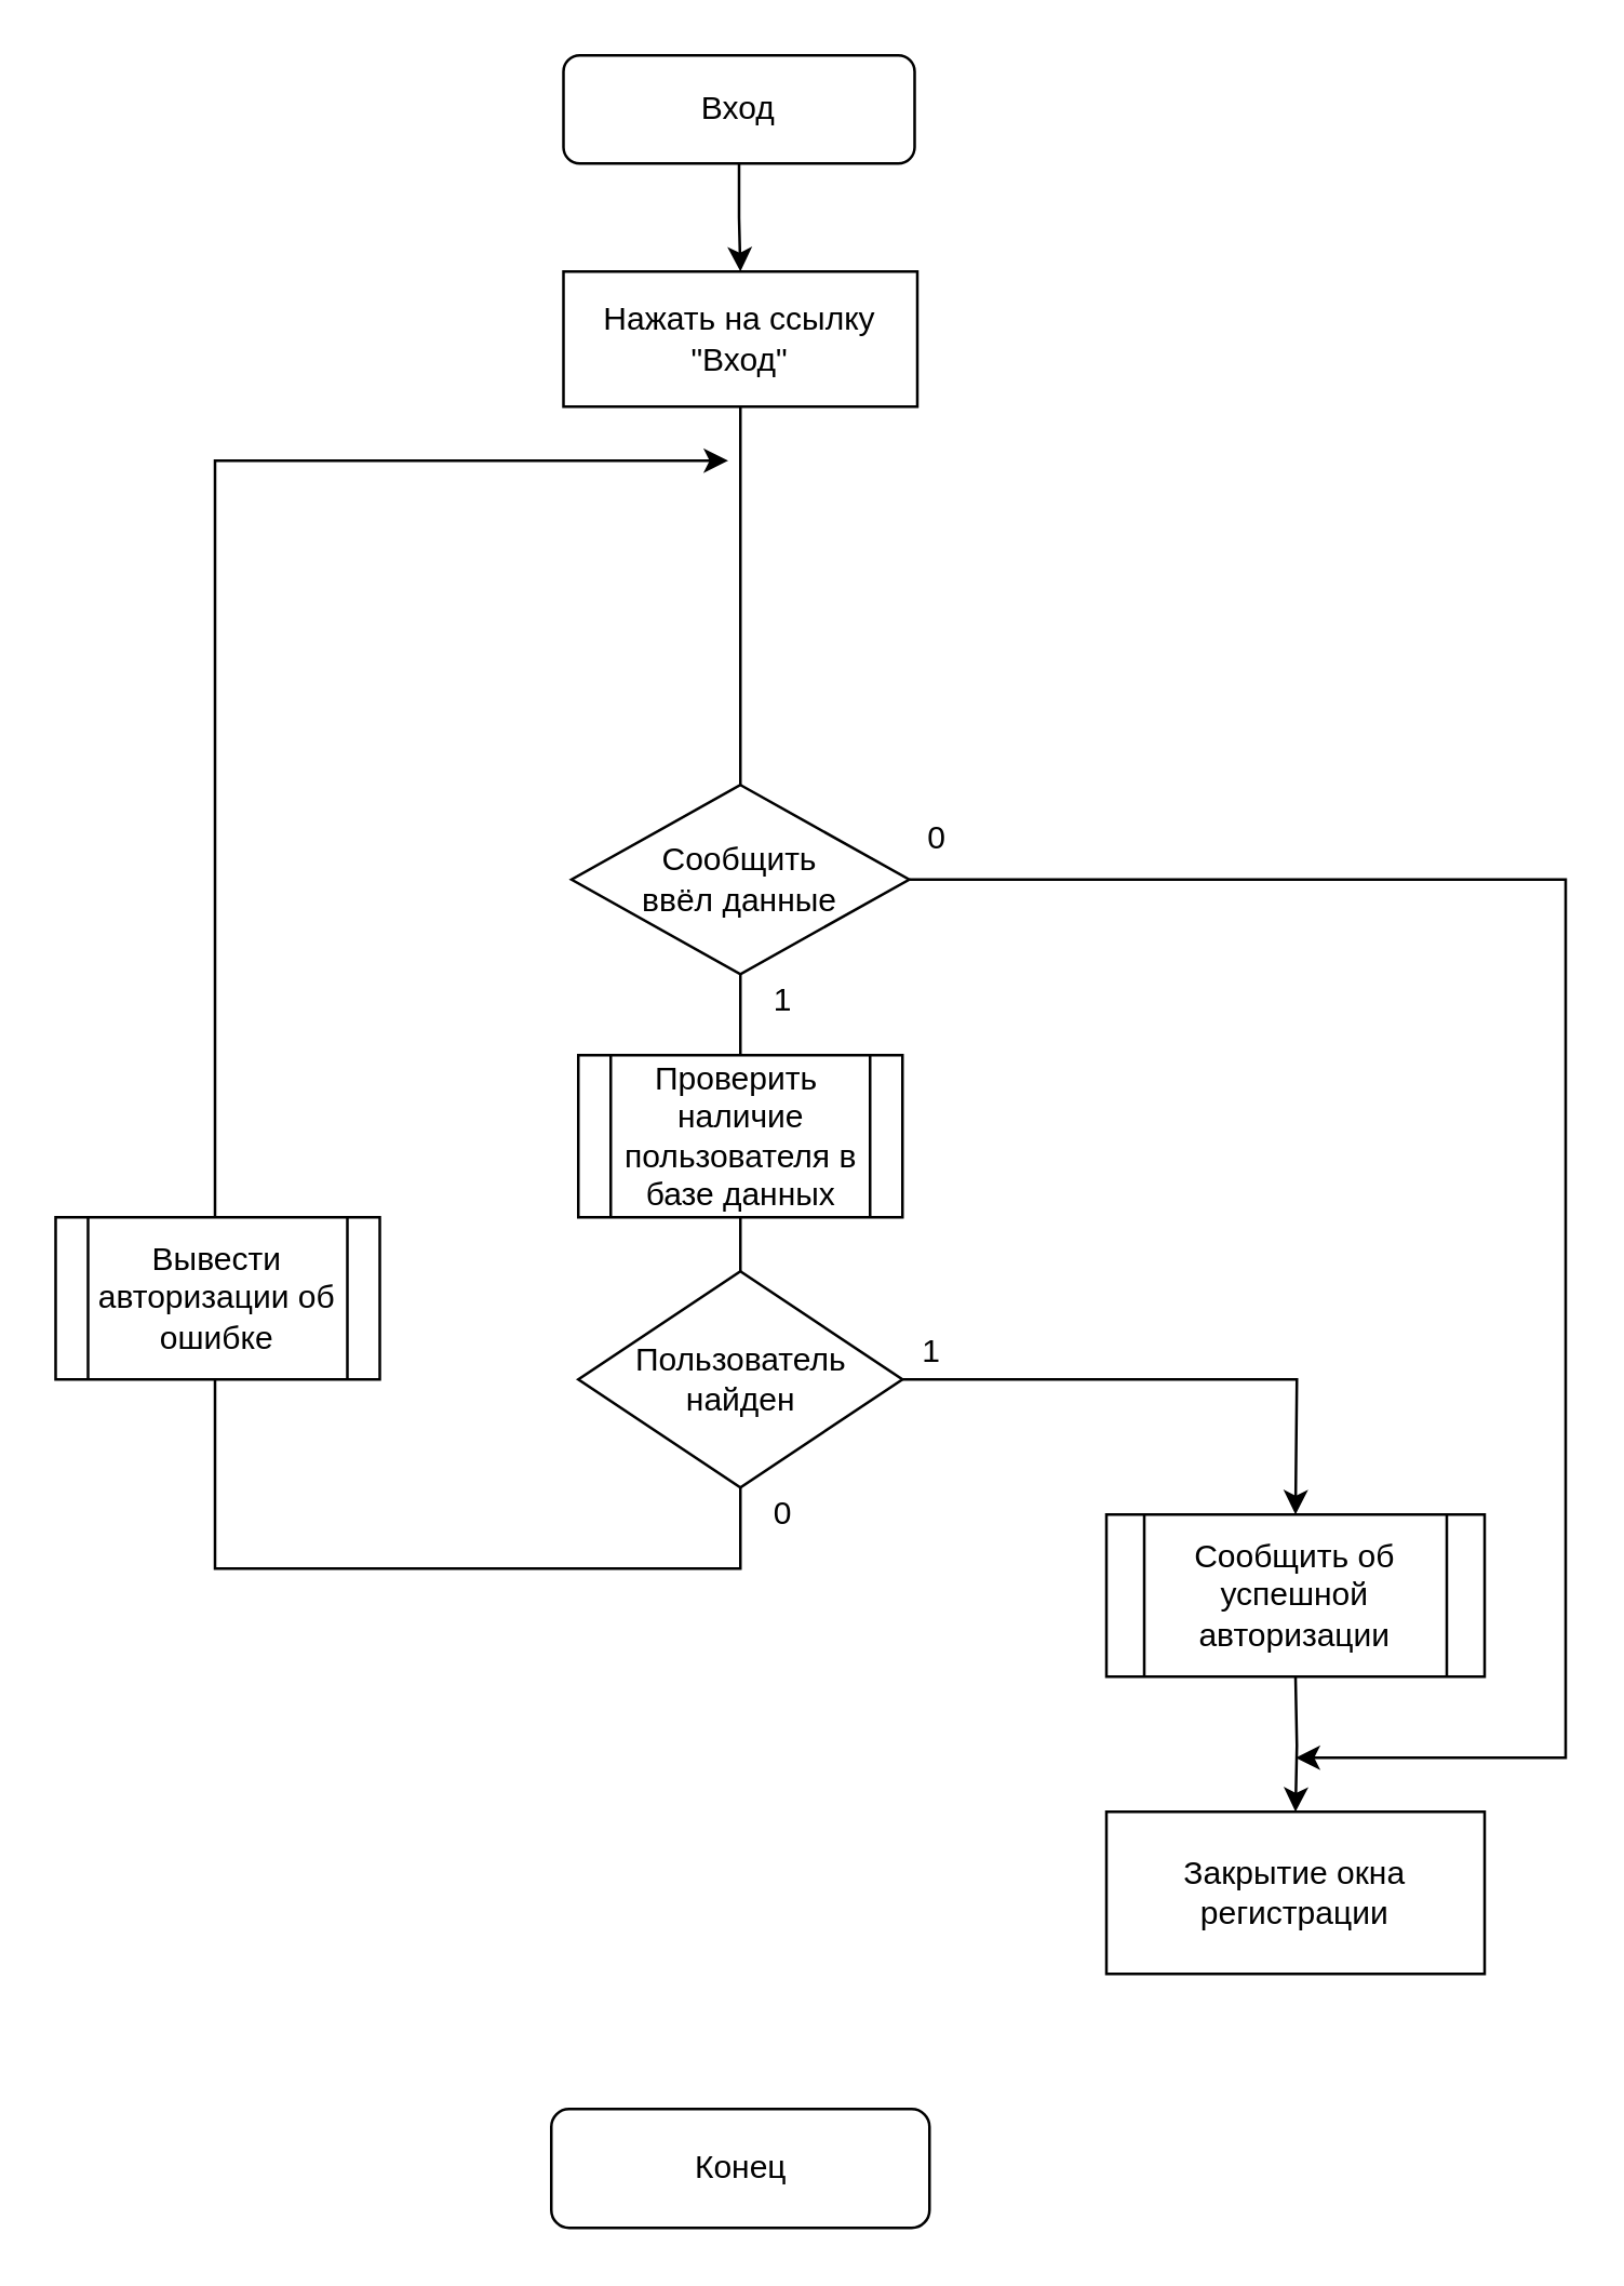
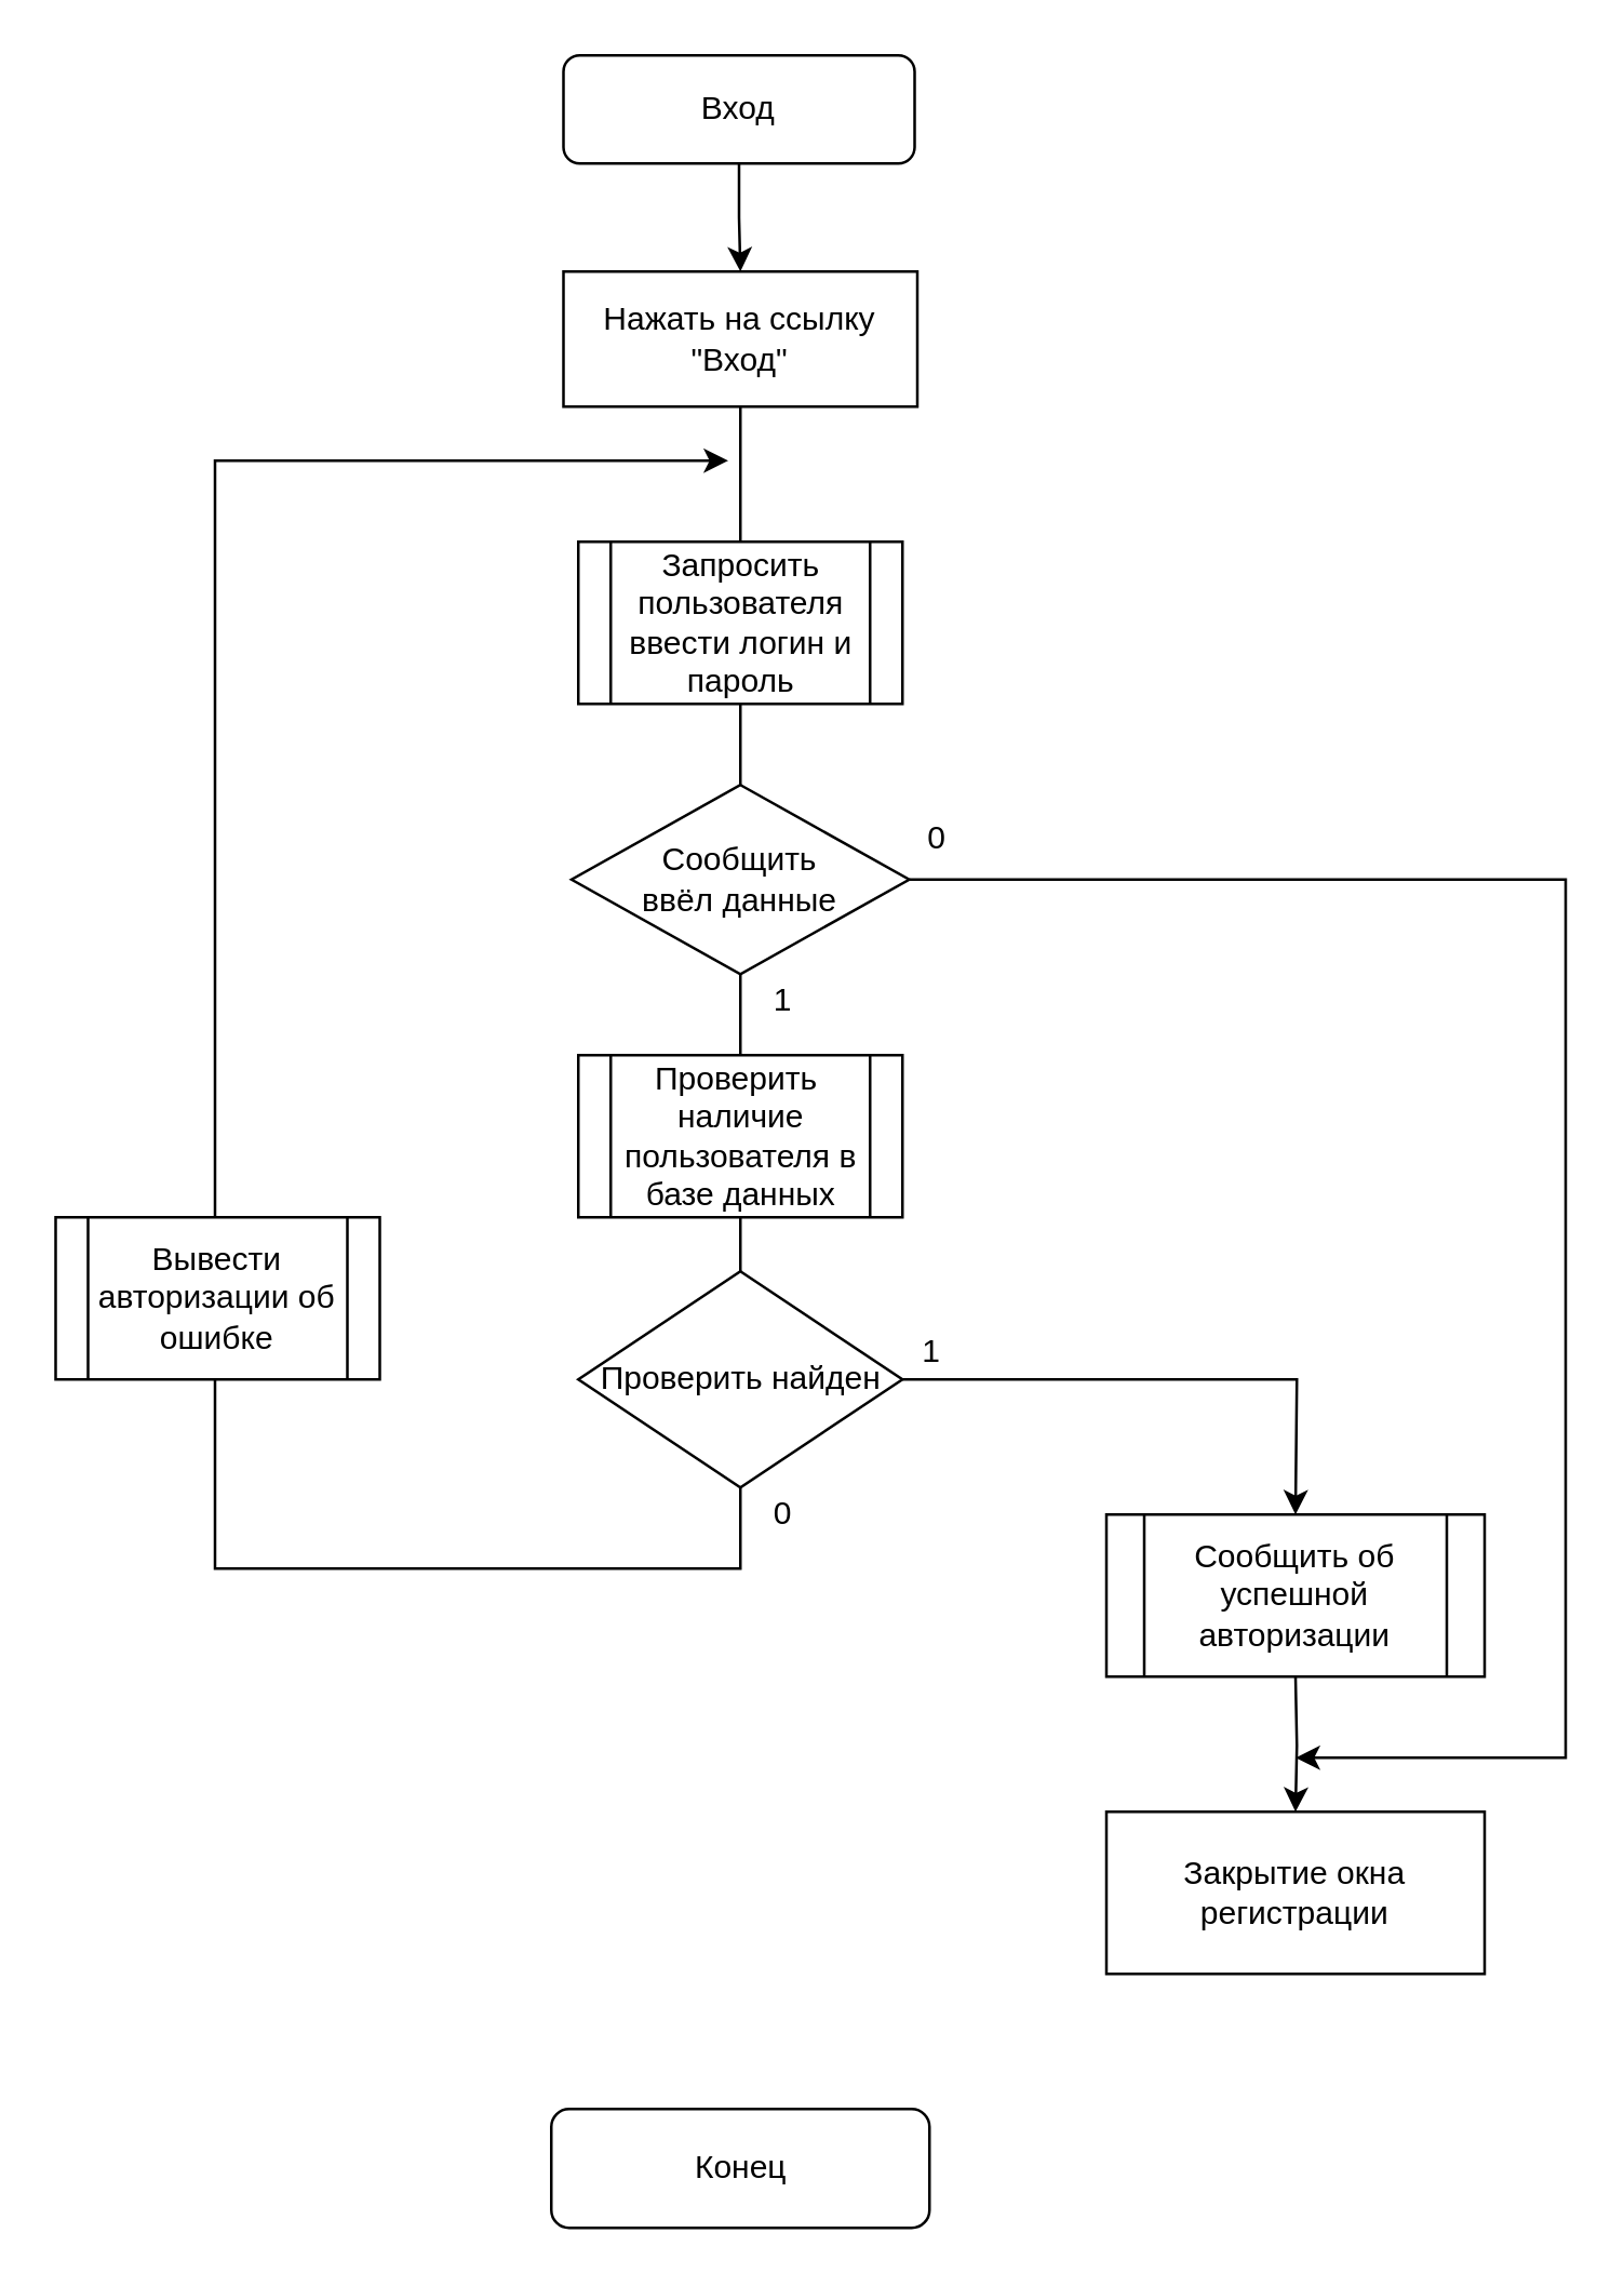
  <mxCell id="0" />
  <mxCell id="1" parent="0" />
  <mxCell id="2" style="edgeStyle=orthogonalEdgeStyle;rounded=0;orthogonalLoop=1;jettySize=auto;html=1;exitX=0.5;exitY=1;exitDx=0;exitDy=0;entryX=0.5;entryY=0;entryDx=0;entryDy=0;fontColor=default;strokeColor=default;labelBackgroundColor=default;" parent="1" source="3" target="5" edge="1"><mxGeometry relative="1" as="geometry" /></mxCell>
  <mxCell id="3" value="Вход" style="rounded=1;whiteSpace=wrap;html=1;fillColor=default;strokeColor=default;fontColor=default;" parent="1" vertex="1"><mxGeometry x="208" y="20" width="130" height="40" as="geometry" /></mxCell>
  <mxCell id="4" style="edgeStyle=orthogonalEdgeStyle;rounded=0;orthogonalLoop=1;jettySize=auto;html=1;exitX=0.5;exitY=1;exitDx=0;exitDy=0;" parent="1" edge="1"><mxGeometry relative="1" as="geometry"><mxPoint x="273.5" y="150" as="sourcePoint" /><mxPoint x="269" y="170" as="targetPoint" /><Array as="points"><mxPoint x="274" y="580" /><mxPoint x="79" y="580" /></Array></mxGeometry></mxCell>
  <mxCell id="5" value="Нажать на ссылку &quot;Вход&quot;" style="rounded=0;whiteSpace=wrap;html=1;" parent="1" vertex="1"><mxGeometry x="208" y="100" width="131" height="50" as="geometry" /></mxCell>
  <mxCell id="6" value="Конец" style="rounded=1;whiteSpace=wrap;html=1;fontColor=default;strokeColor=default;fillColor=default;" parent="1" vertex="1"><mxGeometry x="203.5" y="780" width="140" height="44" as="geometry" /></mxCell>
  <mxCell id="7" value="Закрытие окна регистрации" style="rounded=0;whiteSpace=wrap;html=1;fillColor=default;strokeColor=default;fontColor=default;" parent="1" vertex="1"><mxGeometry x="409" y="670" width="140" height="60" as="geometry" /></mxCell>
  <mxCell id="8" style="edgeStyle=orthogonalEdgeStyle;rounded=0;orthogonalLoop=1;jettySize=auto;html=1;exitX=1;exitY=0.5;exitDx=0;exitDy=0;" parent="1" source="9" edge="1"><mxGeometry relative="1" as="geometry"><mxPoint x="479" y="650" as="targetPoint" /><Array as="points"><mxPoint x="579" y="325" /></Array></mxGeometry></mxCell>
  <mxCell id="9" value="Сообщить &lt;br&gt;ввёл данные" style="rhombus;whiteSpace=wrap;html=1;fillColor=default;strokeColor=default;fontColor=default;" parent="1" vertex="1"><mxGeometry x="211" y="290" width="125" height="70" as="geometry" /></mxCell>
  <mxCell id="10" value="1" style="text;html=1;align=center;verticalAlign=middle;resizable=0;points=[];autosize=1;strokeColor=none;fillColor=none;" parent="1" vertex="1"><mxGeometry x="279" y="360" width="20" height="20" as="geometry" /></mxCell>
  <mxCell id="11" style="edgeStyle=orthogonalEdgeStyle;rounded=0;orthogonalLoop=1;jettySize=auto;html=1;exitX=1;exitY=0.5;exitDx=0;exitDy=0;entryX=0.5;entryY=0;entryDx=0;entryDy=0;" parent="1" source="12" edge="1"><mxGeometry relative="1" as="geometry"><mxPoint x="479" y="560" as="targetPoint" /></mxGeometry></mxCell>
- <mxCell id="12" value="Пользователь найден" style="rhombus;whiteSpace=wrap;html=1;fillColor=default;strokeColor=default;fontColor=default;" parent="1" vertex="1"><mxGeometry x="213.5" y="470" width="120" height="80" as="geometry" /></mxCell>
+ <mxCell id="12" value="Проверить найден" style="rhombus;whiteSpace=wrap;html=1;fillColor=default;strokeColor=default;fontColor=default;" parent="1" vertex="1"><mxGeometry x="213.5" y="470" width="120" height="80" as="geometry" /></mxCell>
  <mxCell id="13" style="edgeStyle=orthogonalEdgeStyle;rounded=0;orthogonalLoop=1;jettySize=auto;html=1;exitX=0.5;exitY=1;exitDx=0;exitDy=0;entryX=0.5;entryY=0;entryDx=0;entryDy=0;" parent="1" target="7" edge="1"><mxGeometry relative="1" as="geometry"><mxPoint x="479" y="620" as="sourcePoint" /></mxGeometry></mxCell>
  <mxCell id="14" value="1" style="text;html=1;align=center;verticalAlign=middle;resizable=0;points=[];autosize=1;strokeColor=none;fillColor=none;" parent="1" vertex="1"><mxGeometry x="333.5" y="490" width="20" height="20" as="geometry" /></mxCell>
  <mxCell id="15" value="0" style="text;html=1;align=center;verticalAlign=middle;resizable=0;points=[];autosize=1;strokeColor=none;fillColor=none;" parent="1" vertex="1"><mxGeometry x="336" y="300" width="20" height="20" as="geometry" /></mxCell>
  <mxCell id="16" value="0" style="text;html=1;align=center;verticalAlign=middle;resizable=0;points=[];autosize=1;strokeColor=none;fillColor=none;" parent="1" vertex="1"><mxGeometry x="279" y="550" width="20" height="20" as="geometry" /></mxCell>
+ <mxCell id="17" value="&lt;span&gt;Запросить пользователя ввести логин и пароль&lt;/span&gt;" style="shape=process;whiteSpace=wrap;html=1;backgroundOutline=1;" vertex="1" parent="1"><mxGeometry x="213.5" y="200" width="120" height="60" as="geometry" /></mxCell>
  <mxCell id="18" value="&lt;span&gt;Проверить&amp;nbsp; наличие пользователя в базе данных&lt;/span&gt;" style="shape=process;whiteSpace=wrap;html=1;backgroundOutline=1;" vertex="1" parent="1"><mxGeometry x="213.5" y="390" width="120" height="60" as="geometry" /></mxCell>
  <mxCell id="19" value="&lt;span&gt;Вывести авторизации об ошибке&lt;/span&gt;" style="shape=process;whiteSpace=wrap;html=1;backgroundOutline=1;" vertex="1" parent="1"><mxGeometry x="20" y="450" width="120" height="60" as="geometry" /></mxCell>
  <mxCell id="20" value="&lt;span&gt;Сообщить об успешной авторизации&lt;/span&gt;" style="shape=process;whiteSpace=wrap;html=1;backgroundOutline=1;" vertex="1" parent="1"><mxGeometry x="409" y="560" width="140" height="60" as="geometry" /></mxCell>
